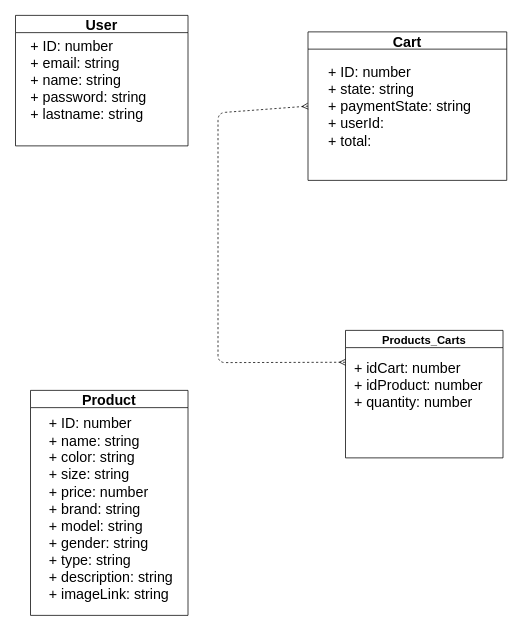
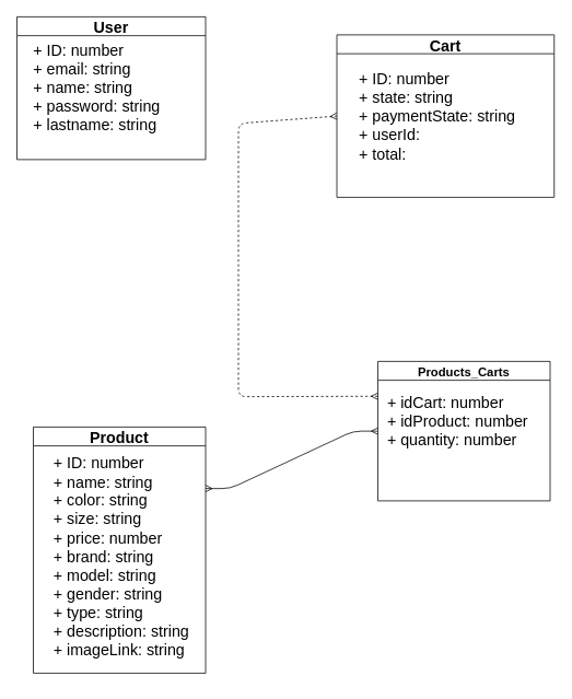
  <mxCell id="0" />
  <mxCell id="1" parent="0" />
  <mxCell id="2" value="User" style="swimlane;fontSize=19;" parent="1" vertex="1"><mxGeometry x="20" y="20" width="230" height="174" as="geometry" /></mxCell>
  <mxCell id="3" value="&lt;p style=&quot;text-align: left; margin: 0px 0px 0px 4px; font-size: 19px;&quot;&gt;+ ID: number&lt;br style=&quot;font-size: 19px;&quot;&gt;+ email: string&lt;/p&gt;&lt;p style=&quot;text-align: left; margin: 0px 0px 0px 4px; font-size: 19px;&quot;&gt;+ name: string&lt;br style=&quot;font-size: 19px;&quot;&gt;&lt;/p&gt;&lt;p style=&quot;text-align: left; margin: 0px 0px 0px 4px; font-size: 19px;&quot;&gt;+ password: string&lt;br style=&quot;font-size: 19px;&quot;&gt;&lt;/p&gt;&lt;p style=&quot;text-align: left; margin: 0px 0px 0px 4px; font-size: 19px;&quot;&gt;+ lastname: string&lt;/p&gt;" style="text;html=1;align=center;verticalAlign=middle;resizable=0;points=[];autosize=1;strokeColor=none;fillColor=none;fontSize=19;" parent="2" vertex="1"><mxGeometry x="10" y="27" width="170" height="120" as="geometry" /></mxCell>
  <mxCell id="4" style="edgeStyle=none;html=1;fontSize=19;endArrow=ERmany;endFill=0;exitX=0;exitY=0.5;exitDx=0;exitDy=0;entryX=0;entryY=0.25;entryDx=0;entryDy=0;startArrow=ERmany;startFill=0;dashed=1;" parent="1" source="5" target="9" edge="1"><mxGeometry relative="1" as="geometry"><mxPoint x="360" y="280" as="sourcePoint" /><mxPoint x="710" y="580" as="targetPoint" /><Array as="points"><mxPoint x="290" y="150" /><mxPoint x="290" y="483" /></Array></mxGeometry></mxCell>
  <mxCell id="5" value="Cart" style="swimlane;fontSize=19;" parent="1" vertex="1"><mxGeometry x="410" y="42" width="265" height="198" as="geometry" /></mxCell>
  <mxCell id="6" value="&lt;p style=&quot;text-align: left; margin: 0px 0px 0px 4px; font-size: 19px;&quot;&gt;+ ID: number&lt;br style=&quot;font-size: 19px;&quot;&gt;+ state: string&lt;/p&gt;&lt;p style=&quot;text-align: left; margin: 0px 0px 0px 4px; font-size: 19px;&quot;&gt;+ paymentState: string&lt;br style=&quot;font-size: 19px;&quot;&gt;&lt;/p&gt;&lt;p style=&quot;text-align: left; margin: 0px 0px 0px 4px; font-size: 19px;&quot;&gt;+ userId:&lt;br style=&quot;font-size: 19px;&quot;&gt;&lt;/p&gt;&lt;p style=&quot;text-align: left; margin: 0px 0px 0px 4px; font-size: 19px;&quot;&gt;+ total:&lt;/p&gt;" style="text;html=1;align=center;verticalAlign=middle;resizable=0;points=[];autosize=1;strokeColor=none;fillColor=none;fontSize=19;" parent="5" vertex="1"><mxGeometry x="15" y="40" width="210" height="120" as="geometry" /></mxCell>
  <mxCell id="7" value="Product" style="swimlane;fontSize=19;" parent="1" vertex="1"><mxGeometry x="40" y="520" width="210" height="300" as="geometry" /></mxCell>
  <mxCell id="8" value="&lt;p style=&quot;text-align: left ; margin: 0px 0px 0px 4px ; font-size: 19px&quot;&gt;+ ID: number&lt;/p&gt;&lt;p style=&quot;text-align: left ; margin: 0px 0px 0px 4px ; font-size: 19px&quot;&gt;+ name: string&lt;br style=&quot;font-size: 19px&quot;&gt;+ color: string&lt;/p&gt;&lt;p style=&quot;text-align: left ; margin: 0px 0px 0px 4px ; font-size: 19px&quot;&gt;+ size: string&lt;br style=&quot;font-size: 19px&quot;&gt;&lt;/p&gt;&lt;p style=&quot;text-align: left ; margin: 0px 0px 0px 4px ; font-size: 19px&quot;&gt;+ price: number&lt;/p&gt;&lt;p style=&quot;text-align: left ; margin: 0px 0px 0px 4px ; font-size: 19px&quot;&gt;+ brand: string&lt;br style=&quot;font-size: 19px&quot;&gt;&lt;/p&gt;&lt;p style=&quot;text-align: left ; margin: 0px 0px 0px 4px ; font-size: 19px&quot;&gt;+ model: string&lt;br style=&quot;font-size: 19px&quot;&gt;&lt;/p&gt;&lt;p style=&quot;text-align: left ; margin: 0px 0px 0px 4px ; font-size: 19px&quot;&gt;+ gender: string&lt;/p&gt;&lt;p style=&quot;text-align: left ; margin: 0px 0px 0px 4px ; font-size: 19px&quot;&gt;+ type: string&lt;/p&gt;&lt;p style=&quot;text-align: left ; margin: 0px 0px 0px 4px ; font-size: 19px&quot;&gt;+ description: string&lt;br&gt;&lt;/p&gt;&lt;p style=&quot;text-align: left ; margin: 0px 0px 0px 4px ; font-size: 19px&quot;&gt;+ imageLink: string&lt;br&gt;&lt;/p&gt;&lt;div style=&quot;font-size: 19px&quot;&gt;&lt;br style=&quot;font-size: 19px&quot;&gt;&lt;/div&gt;" style="text;html=1;align=center;verticalAlign=middle;resizable=0;points=[];autosize=1;strokeColor=none;fillColor=none;fontSize=19;" parent="7" vertex="1"><mxGeometry x="15" y="30" width="180" height="280" as="geometry" /></mxCell>
  <mxCell id="9" value="Products_Carts" style="swimlane;fontSize=15;" parent="1" vertex="1"><mxGeometry x="460" y="440" width="210" height="170" as="geometry" /></mxCell>
  <mxCell id="10" value="&lt;p style=&quot;text-align: left ; margin: 0px 0px 0px 4px ; font-size: 19px&quot;&gt;&lt;font style=&quot;font-size: 19px&quot;&gt;+ idCart: number&lt;/font&gt;&lt;/p&gt;&lt;p style=&quot;text-align: left ; margin: 0px 0px 0px 4px ; font-size: 19px&quot;&gt;&lt;font style=&quot;font-size: 19px&quot;&gt;+ idProduct: number&lt;br&gt;&lt;/font&gt;&lt;/p&gt;&lt;p style=&quot;text-align: left ; margin: 0px 0px 0px 4px ; font-size: 19px&quot;&gt;&lt;font style=&quot;font-size: 19px&quot;&gt;+ quantity: number&lt;br&gt;&lt;/font&gt;&lt;/p&gt;&lt;div style=&quot;font-size: 19px&quot;&gt;&lt;br&gt;&lt;/div&gt;" style="text;html=1;align=center;verticalAlign=middle;resizable=0;points=[];autosize=1;strokeColor=none;fillColor=none;" parent="9" vertex="1"><mxGeometry y="55" width="190" height="60" as="geometry" /></mxCell>
+ <mxCell id="11" value="" style="edgeStyle=entityRelationEdgeStyle;fontSize=19;html=1;endArrow=ERmany;startArrow=ERmany;entryX=0;entryY=0.5;entryDx=0;entryDy=0;exitX=1;exitY=0.25;exitDx=0;exitDy=0;" parent="1" source="7" target="9" edge="1"><mxGeometry width="100" height="100" relative="1" as="geometry"><mxPoint x="270" y="469" as="sourcePoint" /><mxPoint x="350" y="223" as="targetPoint" /></mxGeometry></mxCell>
